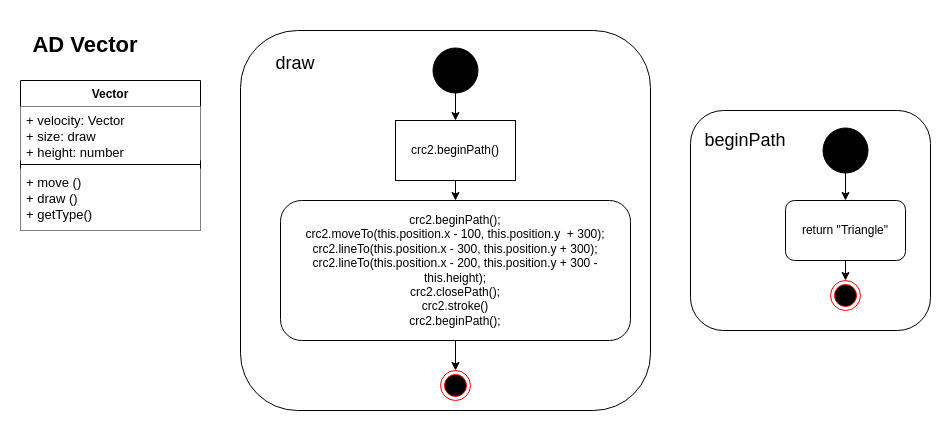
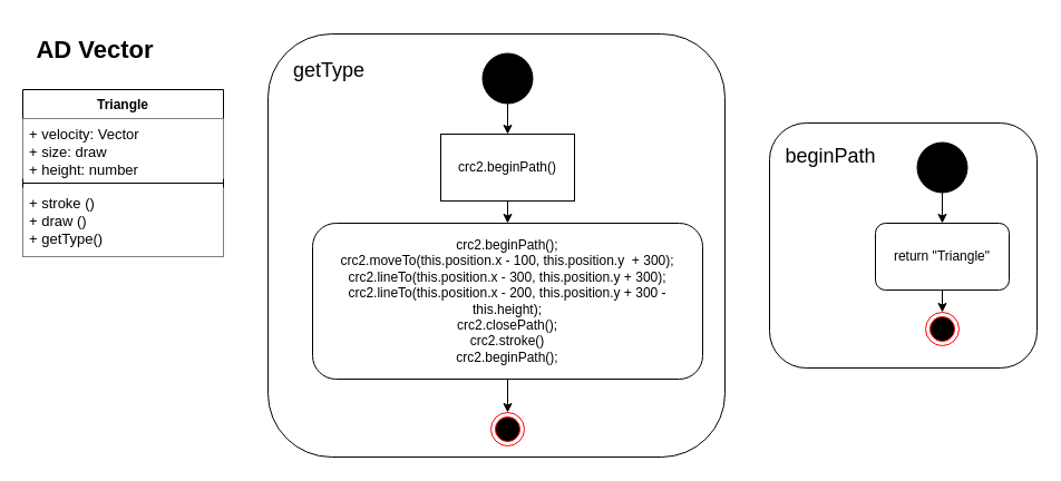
  <mxCell id="0" />
  <mxCell id="1" parent="0" />
  <mxCell id="2" value="&lt;font style=&quot;font-size: 22px&quot;&gt;&lt;b&gt;AD Vector&lt;/b&gt;&lt;/font&gt;" style="text;html=1;strokeColor=none;fillColor=none;align=center;verticalAlign=middle;whiteSpace=wrap;rounded=0;" vertex="1" parent="1"><mxGeometry x="20" y="20" width="130" height="50" as="geometry" /></mxCell>
- <mxCell id="3" value="Vector" style="swimlane;fontStyle=1;align=center;verticalAlign=top;childLayout=stackLayout;horizontal=1;startSize=26;horizontalStack=0;resizeParent=1;resizeParentMax=0;resizeLast=0;collapsible=1;marginBottom=0;" vertex="1" parent="1"><mxGeometry x="20" y="80" width="180" height="150" as="geometry" /></mxCell>
+ <mxCell id="3" value="Triangle" style="swimlane;fontStyle=1;align=center;verticalAlign=top;childLayout=stackLayout;horizontal=1;startSize=26;horizontalStack=0;resizeParent=1;resizeParentMax=0;resizeLast=0;collapsible=1;marginBottom=0;" vertex="1" parent="1"><mxGeometry x="20" y="80" width="180" height="150" as="geometry" /></mxCell>
  <mxCell id="4" value="+ velocity: Vector&#10;+ size: draw&#10;+ height: number" style="text;strokeColor=none;align=left;verticalAlign=top;spacingLeft=4;spacingRight=4;overflow=hidden;rotatable=0;points=[[0,0.5],[1,0.5]];portConstraint=eastwest;fillColor=#ffffff;fontSize=13;" vertex="1" parent="3"><mxGeometry y="26" width="180" height="54" as="geometry" /></mxCell>
  <mxCell id="5" value="" style="line;strokeWidth=1;fillColor=none;align=left;verticalAlign=middle;spacingTop=-1;spacingLeft=3;spacingRight=3;rotatable=0;labelPosition=right;points=[];portConstraint=eastwest;" vertex="1" parent="3"><mxGeometry y="80" width="180" height="8" as="geometry" /></mxCell>
- <mxCell id="6" value="+ move ()&#10;+ draw ()&#10;+ getType()" style="text;strokeColor=none;align=left;verticalAlign=top;spacingLeft=4;spacingRight=4;overflow=hidden;rotatable=0;points=[[0,0.5],[1,0.5]];portConstraint=eastwest;fillColor=#ffffff;fontSize=13;" vertex="1" parent="3"><mxGeometry y="88" width="180" height="62" as="geometry" /></mxCell>
+ <mxCell id="6" value="+ stroke ()&#10;+ draw ()&#10;+ getType()" style="text;strokeColor=none;align=left;verticalAlign=top;spacingLeft=4;spacingRight=4;overflow=hidden;rotatable=0;points=[[0,0.5],[1,0.5]];portConstraint=eastwest;fillColor=#ffffff;fontSize=13;" vertex="1" parent="3"><mxGeometry y="88" width="180" height="62" as="geometry" /></mxCell>
  <mxCell id="7" value="" style="rounded=1;whiteSpace=wrap;html=1;" vertex="1" parent="1"><mxGeometry x="240" y="30" width="410" height="380" as="geometry" /></mxCell>
- <mxCell id="8" value="&lt;font style=&quot;font-size: 18px&quot;&gt;draw&lt;/font&gt;" style="text;html=1;strokeColor=none;fillColor=none;align=center;verticalAlign=middle;whiteSpace=wrap;rounded=0;" vertex="1" parent="1"><mxGeometry x="240" y="32.5" width="110" height="60" as="geometry" /></mxCell>
+ <mxCell id="8" value="&lt;font style=&quot;font-size: 18px&quot;&gt;getType&lt;/font&gt;" style="text;html=1;strokeColor=none;fillColor=none;align=center;verticalAlign=middle;whiteSpace=wrap;rounded=0;" vertex="1" parent="1"><mxGeometry x="240" y="32.5" width="110" height="60" as="geometry" /></mxCell>
  <mxCell id="9" value="" style="ellipse;whiteSpace=wrap;html=1;aspect=fixed;fillColor=#000000;" vertex="1" parent="1"><mxGeometry x="432.5" y="47.5" width="45" height="45" as="geometry" /></mxCell>
  <mxCell id="10" value="" style="endArrow=classic;html=1;exitX=0.5;exitY=1;exitDx=0;exitDy=0;entryX=0.5;entryY=0;entryDx=0;entryDy=0;" edge="1" parent="1" source="9" target="11"><mxGeometry width="50" height="50" relative="1" as="geometry"><mxPoint x="570" y="410" as="sourcePoint" /><mxPoint x="620" y="360" as="targetPoint" /></mxGeometry></mxCell>
  <mxCell id="11" value="crc2.beginPath()" style="whiteSpace=wrap;html=1;fillColor=#FFFFFF;rounded=0;" vertex="1" parent="1"><mxGeometry x="395" y="120" width="120" height="60" as="geometry" /></mxCell>
  <mxCell id="12" value="&lt;div&gt;crc2.beginPath();&lt;/div&gt;&lt;div&gt;crc2.moveTo(this.position.x - 100, this.position.y&amp;nbsp; + 300);&lt;/div&gt;&lt;div&gt;crc2.lineTo(this.position.x - 300, this.position.y + 300);&lt;/div&gt;&lt;div&gt;crc2.lineTo(this.position.x - 200, this.position.y + 300 - this.height);&lt;/div&gt;&lt;div&gt;crc2.closePath();&lt;/div&gt;&lt;div&gt;crc2.stroke()&lt;/div&gt;&lt;div&gt;crc2.beginPath();&lt;/div&gt;" style="rounded=1;whiteSpace=wrap;html=1;fillColor=#FFFFFF;" vertex="1" parent="1"><mxGeometry x="280" y="200" width="350" height="140" as="geometry" /></mxCell>
  <mxCell id="13" value="" style="endArrow=classic;html=1;entryX=0.5;entryY=0;entryDx=0;entryDy=0;exitX=0.5;exitY=1;exitDx=0;exitDy=0;" edge="1" parent="1" source="11" target="12"><mxGeometry width="50" height="50" relative="1" as="geometry"><mxPoint x="500" y="360" as="sourcePoint" /><mxPoint x="550" y="310" as="targetPoint" /></mxGeometry></mxCell>
  <mxCell id="14" value="" style="endArrow=classic;html=1;exitX=0.5;exitY=1;exitDx=0;exitDy=0;" edge="1" parent="1" source="12" target="15"><mxGeometry width="50" height="50" relative="1" as="geometry"><mxPoint x="500" y="360" as="sourcePoint" /><mxPoint x="550" y="310" as="targetPoint" /></mxGeometry></mxCell>
  <mxCell id="15" value="" style="ellipse;html=1;shape=endState;fillColor=#000000;strokeColor=#ff0000;" vertex="1" parent="1"><mxGeometry x="440" y="370" width="30" height="30" as="geometry" /></mxCell>
  <mxCell id="16" value="" style="rounded=1;whiteSpace=wrap;html=1;" vertex="1" parent="1"><mxGeometry x="690" y="110" width="240" height="220" as="geometry" /></mxCell>
  <mxCell id="17" value="&lt;font style=&quot;font-size: 18px&quot;&gt;beginPath&lt;/font&gt;" style="text;html=1;strokeColor=none;fillColor=none;align=center;verticalAlign=middle;whiteSpace=wrap;rounded=0;" vertex="1" parent="1"><mxGeometry x="690" y="110" width="110" height="60" as="geometry" /></mxCell>
  <mxCell id="18" value="" style="ellipse;whiteSpace=wrap;html=1;aspect=fixed;fillColor=#000000;" vertex="1" parent="1"><mxGeometry x="822.5" y="127.5" width="45" height="45" as="geometry" /></mxCell>
  <mxCell id="19" value="" style="endArrow=classic;html=1;exitX=0.5;exitY=1;exitDx=0;exitDy=0;entryX=0.5;entryY=0;entryDx=0;entryDy=0;" edge="1" parent="1" source="18" target="20"><mxGeometry width="50" height="50" relative="1" as="geometry"><mxPoint x="960" y="490" as="sourcePoint" /><mxPoint x="1010" y="440" as="targetPoint" /></mxGeometry></mxCell>
  <mxCell id="20" value="return &quot;Triangle&quot;" style="rounded=1;whiteSpace=wrap;html=1;fillColor=#FFFFFF;" vertex="1" parent="1"><mxGeometry x="785" y="200" width="120" height="60" as="geometry" /></mxCell>
  <mxCell id="21" value="" style="endArrow=classic;html=1;entryX=0.5;entryY=0;entryDx=0;entryDy=0;exitX=0.5;exitY=1;exitDx=0;exitDy=0;" edge="1" parent="1" source="20"><mxGeometry width="50" height="50" relative="1" as="geometry"><mxPoint x="890" y="440" as="sourcePoint" /><mxPoint x="845" y="280" as="targetPoint" /></mxGeometry></mxCell>
  <mxCell id="22" value="" style="ellipse;html=1;shape=endState;fillColor=#000000;strokeColor=#ff0000;" vertex="1" parent="1"><mxGeometry x="830" y="280" width="30" height="30" as="geometry" /></mxCell>
